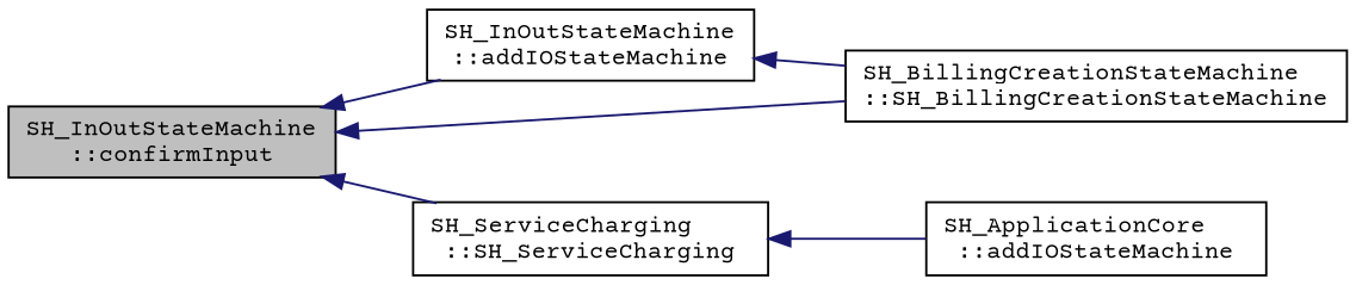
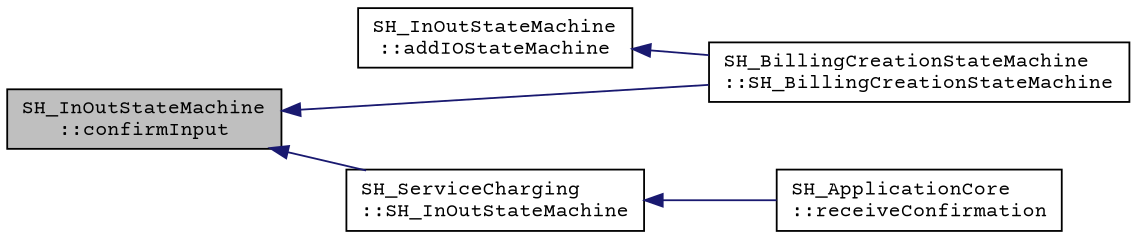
  digraph {
    fontname="Courier Prime"
    rankdir=LR
    node [color=black fontname="Courier Prime" fontsize=11 shape=record]
    edge [color=midnightblue dir=back fontname="Courier Prime" fontsize=11 labelfontname=Verdana labelfontsize=11 style=solid]
    n1 [fillcolor=grey75 fontcolor=black height=0.2 label="SH_InOutStateMachine\l::confirmInput" style=filled width=0.4]
    n2 [height=0.2 label="SH_InOutStateMachine\l::addIOStateMachine" width=0.4]
    n3 [height=0.2 label="SH_BillingCreationStateMachine\l::SH_BillingCreationStateMachine" width=0.4]
-   n4 [height=0.2 label="SH_ServiceCharging\l::SH_ServiceCharging" width=0.4]
-   n5 [height=0.2 label="SH_ApplicationCore\l::addIOStateMachine" width=0.4]
-   n1 -> n2
+   n4 [height=0.2 label="SH_ServiceCharging\l::SH_InOutStateMachine" width=0.4]
+   n5 [height=0.2 label="SH_ApplicationCore\l::receiveConfirmation" width=0.4]
    n1 -> n3
    n1 -> n4
    n2 -> n3
    n4 -> n5
  }
